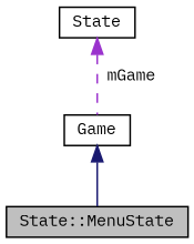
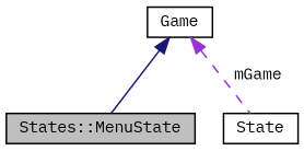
  digraph {
    fontname="IBM Plex Mono"
    node [color=black fontname="IBM Plex Mono" fontsize=10 shape=record]
    edge [dir=back fontname="IBM Plex Mono" fontsize=10 labelfontname=Helvetica labelfontsize=10]
-   n1 [fillcolor=grey75 fontcolor=black height=0.2 label="State::MenuState" style=filled width=0.4]
+   n1 [fillcolor=grey75 fontcolor=black height=0.2 label="States::MenuState" style=filled width=0.4]
    n2 [height=0.2 label=State width=0.4]
    n3 [height=0.2 label=Game width=0.4]
    n3 -> n1 [color=midnightblue style=solid]
-   n2 -> n3 [color=darkorchid3 label=" mGame" style=dashed]
+   n3 -> n2 [color=darkorchid3 label=" mGame" style=dashed]
  }
